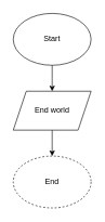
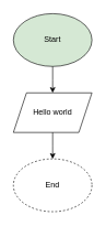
  <mxCell id="0" />
  <mxCell id="1" parent="0" />
- <mxCell id="2" value="Start" style="ellipse;whiteSpace=wrap;html=1;" vertex="1" parent="1"><mxGeometry x="20" y="20" width="120" height="80" as="geometry" /></mxCell>
- <mxCell id="3" value="End world" style="shape=parallelogram;perimeter=parallelogramPerimeter;whiteSpace=wrap;html=1;fixedSize=1;" vertex="1" parent="1"><mxGeometry x="20" y="140" width="120" height="60" as="geometry" /></mxCell>
+ <mxCell id="2" value="Start" style="ellipse;whiteSpace=wrap;html=1;fillColor=#d5e8d4;" vertex="1" parent="1"><mxGeometry x="20" y="20" width="120" height="80" as="geometry" /></mxCell>
+ <mxCell id="3" value="Hello world" style="shape=parallelogram;perimeter=parallelogramPerimeter;whiteSpace=wrap;html=1;fixedSize=1;" vertex="1" parent="1"><mxGeometry x="20" y="140" width="120" height="60" as="geometry" /></mxCell>
  <mxCell id="4" value="End" style="ellipse;whiteSpace=wrap;html=1;dashed=1;" vertex="1" parent="1"><mxGeometry x="20" y="240" width="120" height="80" as="geometry" /></mxCell>
  <mxCell id="5" value="" style="endArrow=classic;html=1;rounded=0;entryX=0.5;entryY=0;entryDx=0;entryDy=0;exitX=0.5;exitY=1;exitDx=0;exitDy=0;" edge="1" parent="1" source="3" target="4"><mxGeometry width="50" height="50" relative="1" as="geometry"><mxPoint x="56" y="290" as="sourcePoint" /><mxPoint x="106" y="240" as="targetPoint" /><Array as="points"><mxPoint x="80" y="220" /></Array></mxGeometry></mxCell>
  <mxCell id="6" value="" style="endArrow=classic;html=1;rounded=0;entryX=0.5;entryY=0;entryDx=0;entryDy=0;exitX=0.5;exitY=1;exitDx=0;exitDy=0;" edge="1" parent="1" source="2" target="3"><mxGeometry width="50" height="50" relative="1" as="geometry"><mxPoint x="56" y="290" as="sourcePoint" /><mxPoint x="106" y="240" as="targetPoint" /><Array as="points"><mxPoint x="80" y="120" /></Array></mxGeometry></mxCell>
